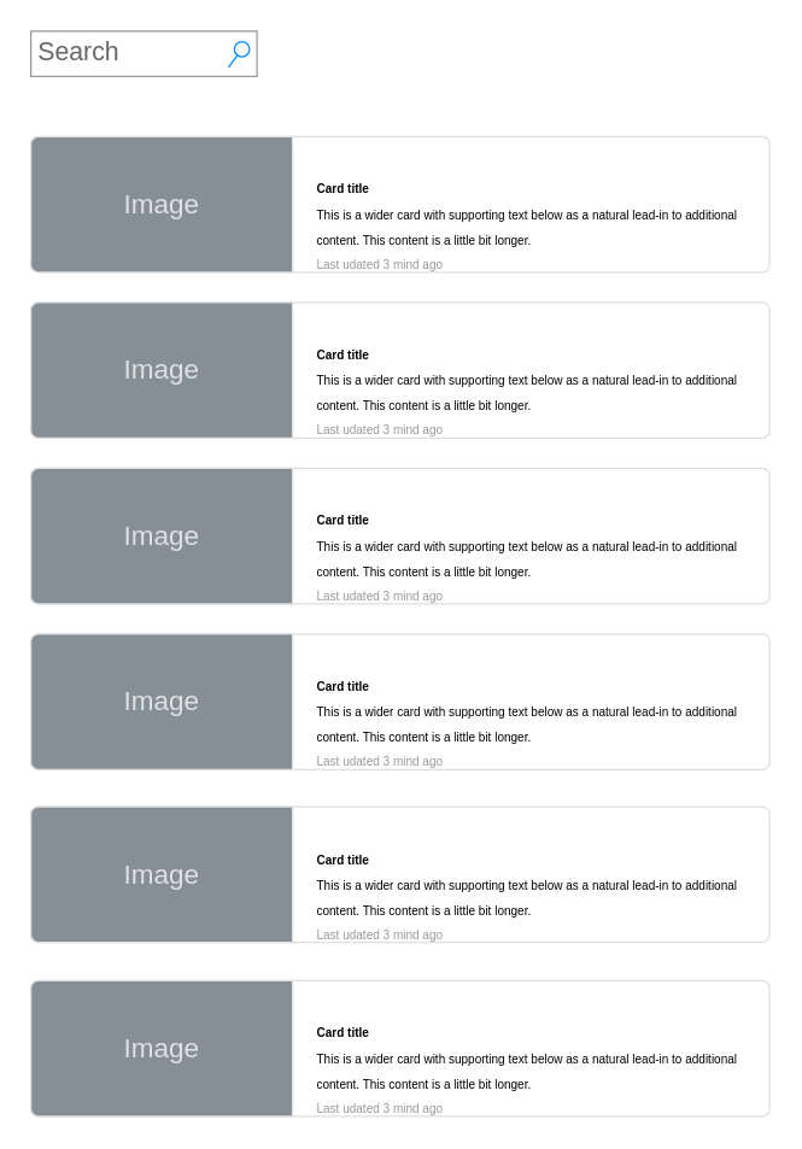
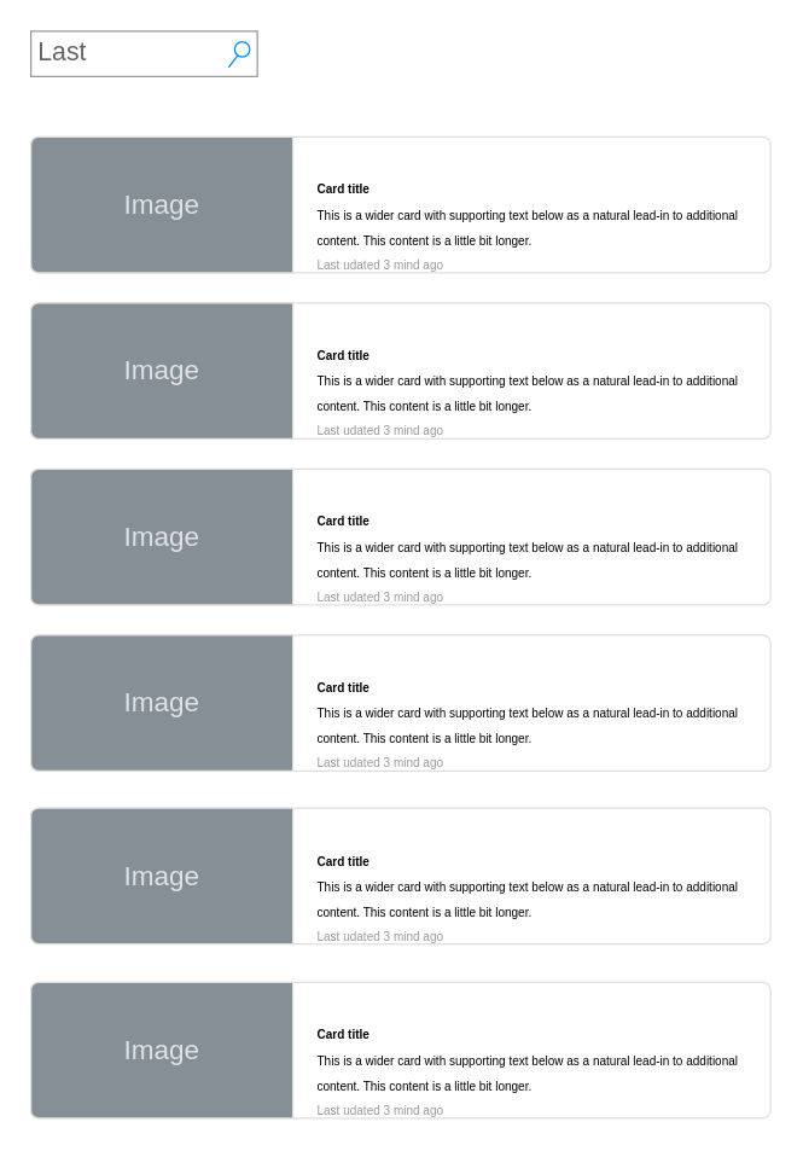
  <mxCell id="0" />
  <mxCell id="1" parent="0" />
  <mxCell id="2" value="&lt;font style=&quot;font-size: 8px&quot;&gt;&lt;b&gt;&lt;font style=&quot;font-size: 8px&quot;&gt;Card title&lt;/font&gt;&lt;/b&gt;&lt;br&gt;This is a wider card with supporting text below as a natural lead-in to additional content. This content is a little bit longer.&lt;br&gt;&lt;font style=&quot;font-size: 8px&quot; color=&quot;#999999&quot;&gt;Last udated 3 mind ago&lt;/font&gt;&lt;/font&gt;" style="html=1;shadow=0;dashed=0;shape=mxgraph.bootstrap.rrect;rSize=5;strokeColor=#DFDFDF;html=1;whiteSpace=wrap;fillColor=#ffffff;fontColor=#000000;verticalAlign=top;align=left;spacing=20;fontSize=14;spacingLeft=170;" vertex="1" parent="1"><mxGeometry x="20" y="90" width="490" height="90" as="geometry" /></mxCell>
  <mxCell id="3" value="Image" style="html=1;shadow=0;dashed=0;shape=mxgraph.bootstrap.leftButton;rSize=5;perimeter=none;whiteSpace=wrap;fillColor=#868E96;strokeColor=#DFDFDF;fontColor=#DEE2E6;resizeWidth=1;fontSize=18;" vertex="1" parent="2"><mxGeometry width="173.55" height="90" relative="1" as="geometry" /></mxCell>
- <mxCell id="4" value="Search" style="strokeWidth=1;shadow=0;dashed=0;align=center;html=1;shape=mxgraph.mockup.forms.searchBox;strokeColor=#999999;mainText=;strokeColor2=#008cff;fontColor=#666666;fontSize=17;align=left;spacingLeft=3;" vertex="1" parent="1"><mxGeometry x="20" y="20" width="150" height="30" as="geometry" /></mxCell>
+ <mxCell id="4" value="Last" style="strokeWidth=1;shadow=0;dashed=0;align=center;html=1;shape=mxgraph.mockup.forms.searchBox;strokeColor=#999999;mainText=;strokeColor2=#008cff;fontColor=#666666;fontSize=17;align=left;spacingLeft=3;" vertex="1" parent="1"><mxGeometry x="20" y="20" width="150" height="30" as="geometry" /></mxCell>
  <mxCell id="5" value="&lt;font style=&quot;font-size: 8px&quot;&gt;&lt;b&gt;&lt;font style=&quot;font-size: 8px&quot;&gt;Card title&lt;/font&gt;&lt;/b&gt;&lt;br&gt;This is a wider card with supporting text below as a natural lead-in to additional content. This content is a little bit longer.&lt;br&gt;&lt;font style=&quot;font-size: 8px&quot; color=&quot;#999999&quot;&gt;Last udated 3 mind ago&lt;/font&gt;&lt;/font&gt;" style="html=1;shadow=0;dashed=0;shape=mxgraph.bootstrap.rrect;rSize=5;strokeColor=#DFDFDF;html=1;whiteSpace=wrap;fillColor=#ffffff;fontColor=#000000;verticalAlign=top;align=left;spacing=20;fontSize=14;spacingLeft=170;" vertex="1" parent="1"><mxGeometry x="20" y="200" width="490" height="90" as="geometry" /></mxCell>
  <mxCell id="6" value="Image" style="html=1;shadow=0;dashed=0;shape=mxgraph.bootstrap.leftButton;rSize=5;perimeter=none;whiteSpace=wrap;fillColor=#868E96;strokeColor=#DFDFDF;fontColor=#DEE2E6;resizeWidth=1;fontSize=18;" vertex="1" parent="5"><mxGeometry width="173.55" height="90" relative="1" as="geometry" /></mxCell>
  <mxCell id="7" value="&lt;font style=&quot;font-size: 8px&quot;&gt;&lt;b&gt;&lt;font style=&quot;font-size: 8px&quot;&gt;Card title&lt;/font&gt;&lt;/b&gt;&lt;br&gt;This is a wider card with supporting text below as a natural lead-in to additional content. This content is a little bit longer.&lt;br&gt;&lt;font style=&quot;font-size: 8px&quot; color=&quot;#999999&quot;&gt;Last udated 3 mind ago&lt;/font&gt;&lt;/font&gt;" style="html=1;shadow=0;dashed=0;shape=mxgraph.bootstrap.rrect;rSize=5;strokeColor=#DFDFDF;html=1;whiteSpace=wrap;fillColor=#ffffff;fontColor=#000000;verticalAlign=top;align=left;spacing=20;fontSize=14;spacingLeft=170;" vertex="1" parent="1"><mxGeometry x="20" y="534.5" width="490" height="90" as="geometry" /></mxCell>
  <mxCell id="8" value="Image" style="html=1;shadow=0;dashed=0;shape=mxgraph.bootstrap.leftButton;rSize=5;perimeter=none;whiteSpace=wrap;fillColor=#868E96;strokeColor=#DFDFDF;fontColor=#DEE2E6;resizeWidth=1;fontSize=18;" vertex="1" parent="7"><mxGeometry width="173.55" height="90" relative="1" as="geometry" /></mxCell>
  <mxCell id="9" value="&lt;font style=&quot;font-size: 8px&quot;&gt;&lt;b&gt;&lt;font style=&quot;font-size: 8px&quot;&gt;Card title&lt;/font&gt;&lt;/b&gt;&lt;br&gt;This is a wider card with supporting text below as a natural lead-in to additional content. This content is a little bit longer.&lt;br&gt;&lt;font style=&quot;font-size: 8px&quot; color=&quot;#999999&quot;&gt;Last udated 3 mind ago&lt;/font&gt;&lt;/font&gt;" style="html=1;shadow=0;dashed=0;shape=mxgraph.bootstrap.rrect;rSize=5;strokeColor=#DFDFDF;html=1;whiteSpace=wrap;fillColor=#ffffff;fontColor=#000000;verticalAlign=top;align=left;spacing=20;fontSize=14;spacingLeft=170;" vertex="1" parent="1"><mxGeometry x="20" y="310" width="490" height="90" as="geometry" /></mxCell>
  <mxCell id="10" value="Image" style="html=1;shadow=0;dashed=0;shape=mxgraph.bootstrap.leftButton;rSize=5;perimeter=none;whiteSpace=wrap;fillColor=#868E96;strokeColor=#DFDFDF;fontColor=#DEE2E6;resizeWidth=1;fontSize=18;" vertex="1" parent="9"><mxGeometry width="173.55" height="90" relative="1" as="geometry" /></mxCell>
  <mxCell id="11" value="&lt;font style=&quot;font-size: 8px&quot;&gt;&lt;b&gt;&lt;font style=&quot;font-size: 8px&quot;&gt;Card title&lt;/font&gt;&lt;/b&gt;&lt;br&gt;This is a wider card with supporting text below as a natural lead-in to additional content. This content is a little bit longer.&lt;br&gt;&lt;font style=&quot;font-size: 8px&quot; color=&quot;#999999&quot;&gt;Last udated 3 mind ago&lt;/font&gt;&lt;/font&gt;" style="html=1;shadow=0;dashed=0;shape=mxgraph.bootstrap.rrect;rSize=5;strokeColor=#DFDFDF;html=1;whiteSpace=wrap;fillColor=#ffffff;fontColor=#000000;verticalAlign=top;align=left;spacing=20;fontSize=14;spacingLeft=170;" vertex="1" parent="1"><mxGeometry x="20" y="420" width="490" height="90" as="geometry" /></mxCell>
  <mxCell id="12" value="Image" style="html=1;shadow=0;dashed=0;shape=mxgraph.bootstrap.leftButton;rSize=5;perimeter=none;whiteSpace=wrap;fillColor=#868E96;strokeColor=#DFDFDF;fontColor=#DEE2E6;resizeWidth=1;fontSize=18;" vertex="1" parent="11"><mxGeometry width="173.55" height="90" relative="1" as="geometry" /></mxCell>
  <mxCell id="13" value="&lt;font style=&quot;font-size: 8px&quot;&gt;&lt;b&gt;&lt;font style=&quot;font-size: 8px&quot;&gt;Card title&lt;/font&gt;&lt;/b&gt;&lt;br&gt;This is a wider card with supporting text below as a natural lead-in to additional content. This content is a little bit longer.&lt;br&gt;&lt;font style=&quot;font-size: 8px&quot; color=&quot;#999999&quot;&gt;Last udated 3 mind ago&lt;/font&gt;&lt;/font&gt;" style="html=1;shadow=0;dashed=0;shape=mxgraph.bootstrap.rrect;rSize=5;strokeColor=#DFDFDF;html=1;whiteSpace=wrap;fillColor=#ffffff;fontColor=#000000;verticalAlign=top;align=left;spacing=20;fontSize=14;spacingLeft=170;" vertex="1" parent="1"><mxGeometry x="20" y="650" width="490" height="90" as="geometry" /></mxCell>
  <mxCell id="14" value="Image" style="html=1;shadow=0;dashed=0;shape=mxgraph.bootstrap.leftButton;rSize=5;perimeter=none;whiteSpace=wrap;fillColor=#868E96;strokeColor=#DFDFDF;fontColor=#DEE2E6;resizeWidth=1;fontSize=18;" vertex="1" parent="13"><mxGeometry width="173.55" height="90" relative="1" as="geometry" /></mxCell>
